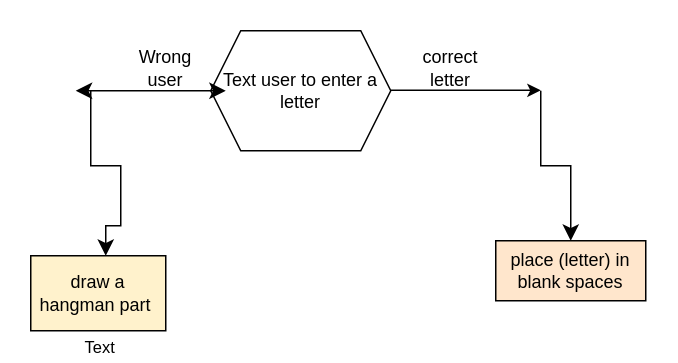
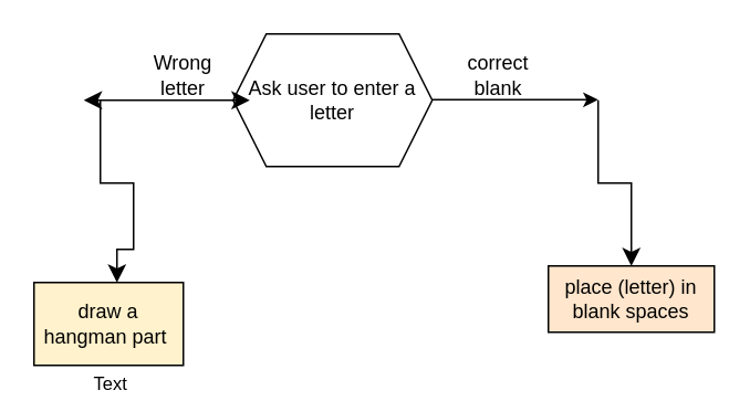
  <mxCell id="0" />
  <mxCell id="1" parent="0" />
- <mxCell id="2" value="Text user to enter a letter" style="shape=hexagon;perimeter=hexagonPerimeter2;whiteSpace=wrap;html=1;fixedSize=1;" vertex="1" parent="1"><mxGeometry x="140" y="20" width="120" height="80" as="geometry" /></mxCell>
+ <mxCell id="2" value="Ask user to enter a letter" style="shape=hexagon;perimeter=hexagonPerimeter2;whiteSpace=wrap;html=1;fixedSize=1;" vertex="1" parent="1"><mxGeometry x="140" y="20" width="120" height="80" as="geometry" /></mxCell>
  <mxCell id="3" value="" style="edgeStyle=none;orthogonalLoop=1;jettySize=auto;html=1;rounded=0;" edge="1" parent="1"><mxGeometry width="100" relative="1" as="geometry"><mxPoint x="260" y="59.71" as="sourcePoint" /><mxPoint x="360" y="59.71" as="targetPoint" /><Array as="points" /></mxGeometry></mxCell>
- <mxCell id="4" value="correct letter" style="text;html=1;strokeColor=none;fillColor=none;align=center;verticalAlign=middle;whiteSpace=wrap;rounded=0;" vertex="1" parent="1"><mxGeometry x="270" width="60" height="30" as="geometry" y="30" /></mxCell>
- <mxCell id="5" value="Wrong user" style="text;html=1;strokeColor=none;fillColor=none;align=center;verticalAlign=middle;whiteSpace=wrap;rounded=0;" vertex="1" parent="1"><mxGeometry x="80" width="60" height="30" as="geometry" y="30" /></mxCell>
+ <mxCell id="4" value="correct blank" style="text;html=1;strokeColor=none;fillColor=none;align=center;verticalAlign=middle;whiteSpace=wrap;rounded=0;" vertex="1" parent="1"><mxGeometry x="270" width="60" height="30" as="geometry" y="30" /></mxCell>
+ <mxCell id="5" value="Wrong letter" style="text;html=1;strokeColor=none;fillColor=none;align=center;verticalAlign=middle;whiteSpace=wrap;rounded=0;" vertex="1" parent="1"><mxGeometry x="80" width="60" height="30" as="geometry" y="30" /></mxCell>
  <mxCell id="6" value="" style="edgeStyle=none;orthogonalLoop=1;jettySize=auto;html=1;endArrow=classic;startArrow=classic;endSize=8;startSize=8;rounded=0;" edge="1" parent="1"><mxGeometry width="100" relative="1" as="geometry"><mxPoint x="50" y="60" as="sourcePoint" /><mxPoint x="150" y="60" as="targetPoint" /><Array as="points" /></mxGeometry></mxCell>
  <mxCell id="7" value="" style="edgeStyle=segmentEdgeStyle;endArrow=classic;html=1;curved=0;rounded=0;endSize=8;startSize=8;sourcePerimeterSpacing=0;targetPerimeterSpacing=0;" edge="1" parent="1"><mxGeometry width="100" relative="1" as="geometry"><mxPoint x="60" y="60" as="sourcePoint" /><mxPoint x="70" y="170" as="targetPoint" /><Array as="points"><mxPoint x="80" y="110" /><mxPoint x="80" y="150" /></Array></mxGeometry></mxCell>
  <mxCell id="8" value="Text" style="edgeLabel;html=1;align=center;verticalAlign=middle;resizable=0;points=[];" vertex="1" connectable="0" parent="7"><mxGeometry x="0.909" y="2" relative="1" as="geometry"><mxPoint x="-7" y="66" as="offset" /></mxGeometry></mxCell>
  <mxCell id="9" value="draw a hangman part&amp;nbsp;" style="rounded=0;whiteSpace=wrap;html=1;fillColor=#fff2cc;" vertex="1" parent="1"><mxGeometry x="20" y="170" width="90" height="50" as="geometry" /></mxCell>
  <mxCell id="10" value="" style="edgeStyle=segmentEdgeStyle;endArrow=classic;html=1;curved=0;rounded=0;endSize=8;startSize=8;sourcePerimeterSpacing=0;targetPerimeterSpacing=0;" edge="1" parent="1"><mxGeometry width="100" relative="1" as="geometry"><mxPoint x="360" y="60" as="sourcePoint" /><mxPoint x="380" y="160" as="targetPoint" /><Array as="points"><mxPoint x="380" y="110" /></Array></mxGeometry></mxCell>
  <mxCell id="11" value="place (letter) in blank spaces" style="rounded=0;whiteSpace=wrap;html=1;fillColor=#ffe6cc;" vertex="1" parent="1"><mxGeometry x="330" y="160" width="100" height="40" as="geometry" /></mxCell>
